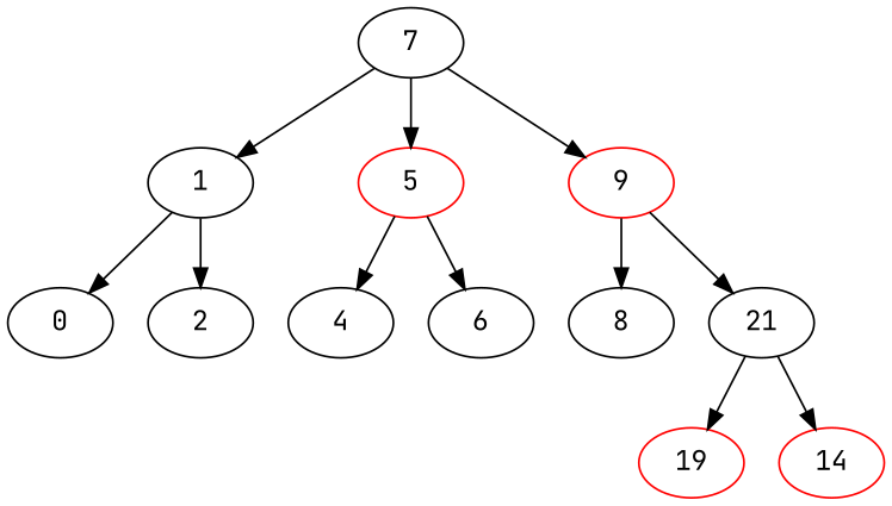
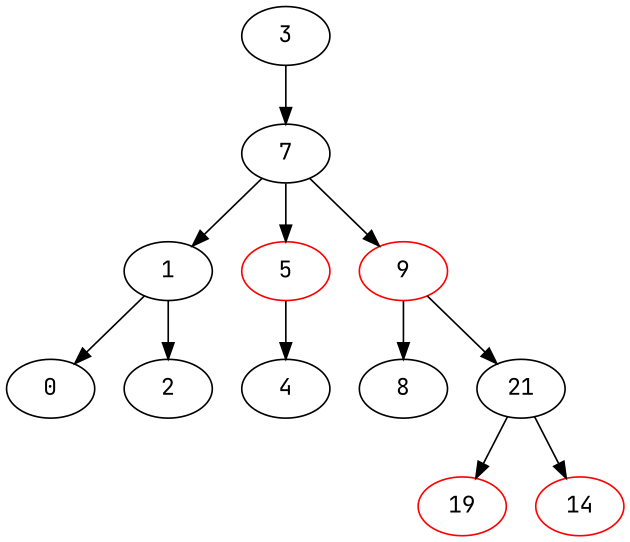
  digraph {
    fontname="JetBrains Mono"
    node [color=black fontname="JetBrains Mono"]
    edge [fontname="JetBrains Mono"]
+   3
    7
    1
    0
    2
    5 [color=red]
    9 [color=red]
    4
-   6
    8
    n11 [label=21]
    n12 [color=red label=19]
    n13 [color=red label=14]
+   3 -> 7
    7 -> 1
    7 -> 5
    7 -> 9
    1 -> 0
    1 -> 2
    5 -> 4
-   5 -> 6
    9 -> 8
    9 -> n11
    n11 -> n12
    n11 -> n13
  }
